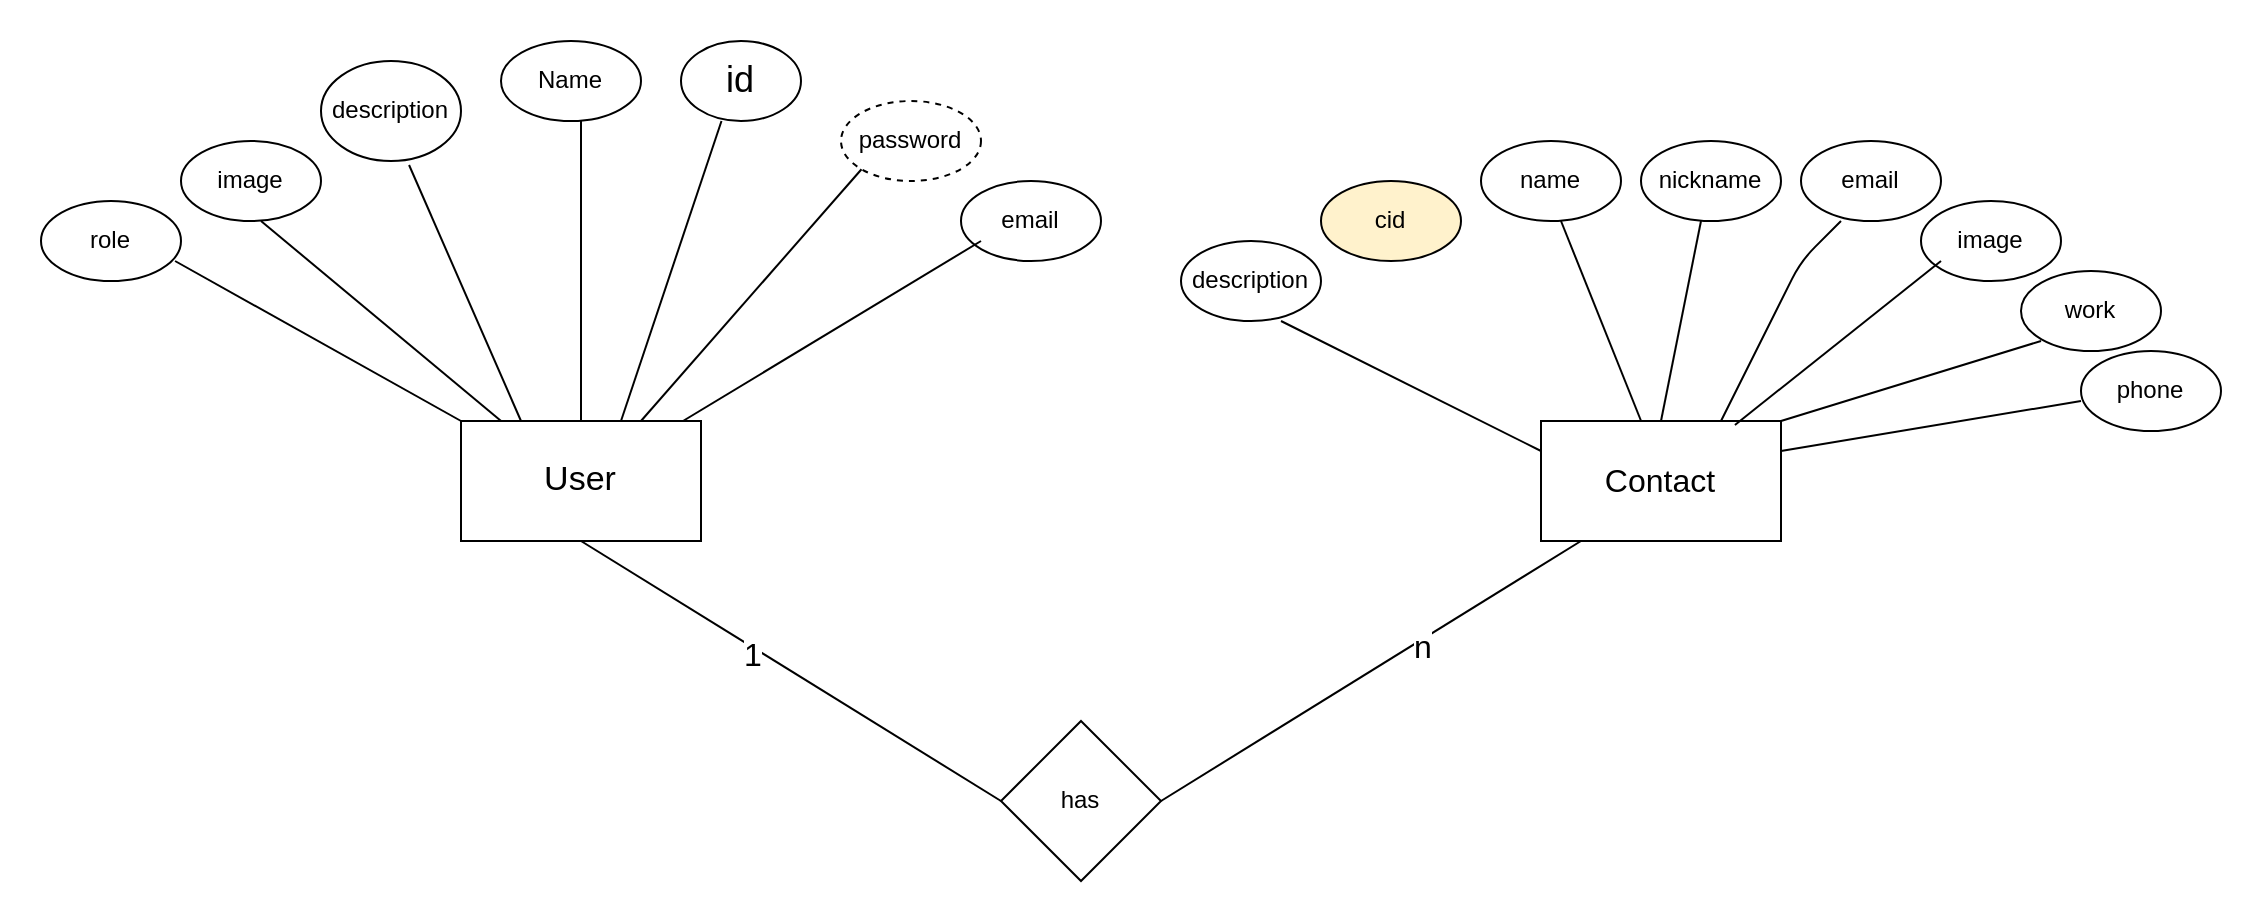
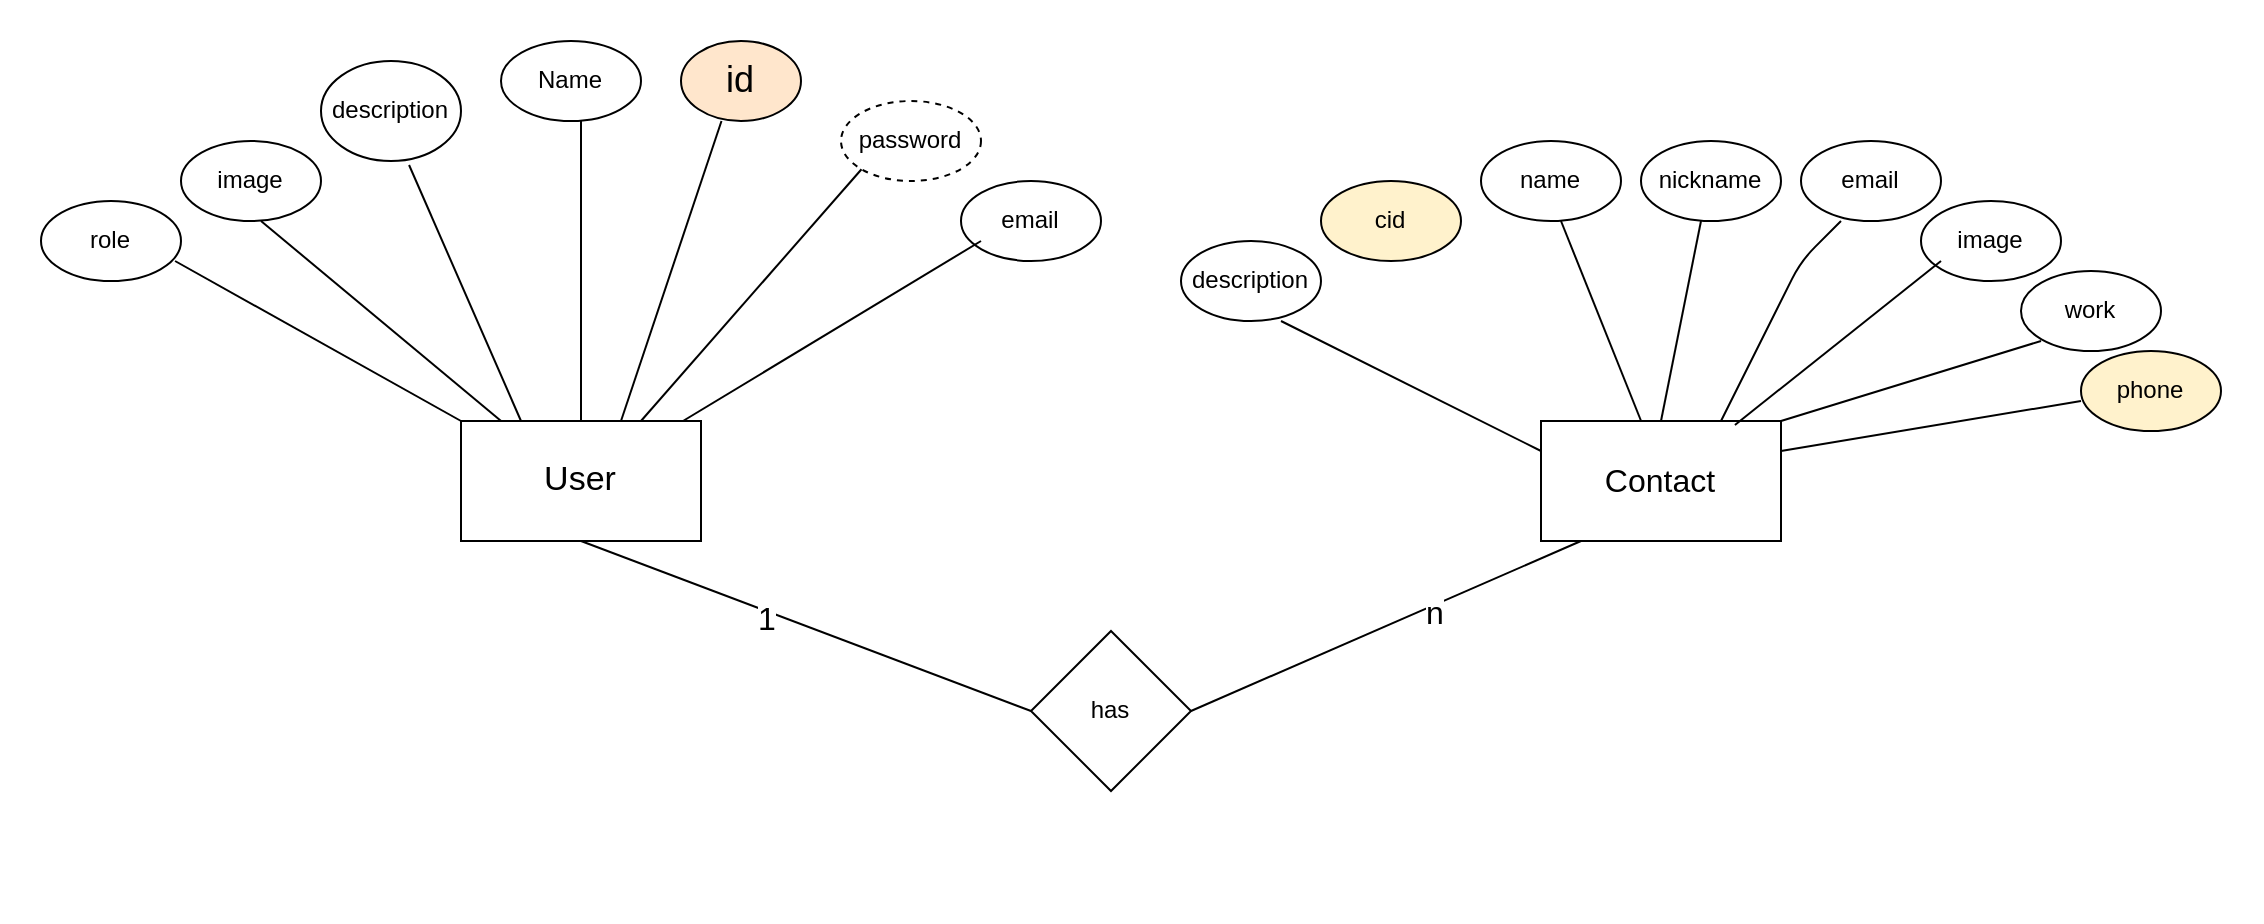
  <mxCell id="0" />
  <mxCell id="1" parent="0" />
  <mxCell id="2" value="&lt;font style=&quot;font-size: 17px&quot;&gt;User&lt;/font&gt;" style="rounded=0;whiteSpace=wrap;html=1;" vertex="1" parent="1"><mxGeometry x="230" y="210" width="120" height="60" as="geometry" /></mxCell>
  <mxCell id="3" value="&lt;font style=&quot;font-size: 16px&quot;&gt;Contact&lt;/font&gt;" style="rounded=0;whiteSpace=wrap;html=1;" vertex="1" parent="1"><mxGeometry x="770" y="210" width="120" height="60" as="geometry" /></mxCell>
- <mxCell id="4" value="&lt;font style=&quot;font-size: 18px&quot;&gt;id&lt;/font&gt;" style="ellipse;whiteSpace=wrap;html=1;" vertex="1" parent="1"><mxGeometry x="340" y="20" width="60" height="40" as="geometry" /></mxCell>
+ <mxCell id="4" value="&lt;font style=&quot;font-size: 18px&quot;&gt;id&lt;/font&gt;" style="ellipse;whiteSpace=wrap;html=1;fillColor=#ffe6cc;" vertex="1" parent="1"><mxGeometry x="340" y="20" width="60" height="40" as="geometry" /></mxCell>
  <mxCell id="5" value="password" style="ellipse;whiteSpace=wrap;html=1;dashed=1;" vertex="1" parent="1"><mxGeometry x="420" y="50" width="70" height="40" as="geometry" /></mxCell>
  <mxCell id="6" value="image" style="ellipse;whiteSpace=wrap;html=1;" vertex="1" parent="1"><mxGeometry x="90" y="70" width="70" height="40" as="geometry" /></mxCell>
  <mxCell id="7" value="Name" style="ellipse;whiteSpace=wrap;html=1;" vertex="1" parent="1"><mxGeometry x="250" y="20" width="70" height="40" as="geometry" /></mxCell>
  <mxCell id="8" value="email" style="ellipse;whiteSpace=wrap;html=1;" vertex="1" parent="1"><mxGeometry x="480" y="90" width="70" height="40" as="geometry" /></mxCell>
  <mxCell id="9" value="description" style="ellipse;whiteSpace=wrap;html=1;" vertex="1" parent="1"><mxGeometry x="160" y="30" width="70" height="50" as="geometry" /></mxCell>
  <mxCell id="10" value="role" style="ellipse;whiteSpace=wrap;html=1;" vertex="1" parent="1"><mxGeometry x="20" y="100" width="70" height="40" as="geometry" /></mxCell>
  <mxCell id="11" value="" style="endArrow=none;html=1;entryX=0.629;entryY=1.04;entryDx=0;entryDy=0;entryPerimeter=0;exitX=0.25;exitY=0;exitDx=0;exitDy=0;exitPerimeter=0;" edge="1" parent="1" source="2" target="9"><mxGeometry width="50" height="50" relative="1" as="geometry"><mxPoint x="260" y="200" as="sourcePoint" /><mxPoint x="340" y="190" as="targetPoint" /></mxGeometry></mxCell>
  <mxCell id="12" value="" style="endArrow=none;html=1;exitX=0.167;exitY=0;exitDx=0;exitDy=0;exitPerimeter=0;" edge="1" parent="1" source="2"><mxGeometry width="50" height="50" relative="1" as="geometry"><mxPoint x="250" y="190" as="sourcePoint" /><mxPoint x="130" y="110" as="targetPoint" /><Array as="points" /></mxGeometry></mxCell>
  <mxCell id="13" value="" style="endArrow=none;html=1;entryX=0.629;entryY=1.04;entryDx=0;entryDy=0;entryPerimeter=0;exitX=0;exitY=0;exitDx=0;exitDy=0;" edge="1" parent="1" source="2"><mxGeometry width="50" height="50" relative="1" as="geometry"><mxPoint x="142.99" y="238" as="sourcePoint" /><mxPoint x="87.02" y="130" as="targetPoint" /></mxGeometry></mxCell>
  <mxCell id="14" value="" style="endArrow=none;html=1;entryX=0;entryY=1;entryDx=0;entryDy=0;" edge="1" parent="1" target="5"><mxGeometry width="50" height="50" relative="1" as="geometry"><mxPoint x="320" y="210" as="sourcePoint" /><mxPoint x="370" y="160" as="targetPoint" /></mxGeometry></mxCell>
  <mxCell id="15" value="" style="endArrow=none;html=1;entryX=0;entryY=1;entryDx=0;entryDy=0;" edge="1" parent="1"><mxGeometry width="50" height="50" relative="1" as="geometry"><mxPoint x="310" y="210" as="sourcePoint" /><mxPoint x="360.251" y="60.002" as="targetPoint" /></mxGeometry></mxCell>
  <mxCell id="16" value="" style="endArrow=none;html=1;exitX=0.5;exitY=0;exitDx=0;exitDy=0;" edge="1" parent="1" source="2"><mxGeometry width="50" height="50" relative="1" as="geometry"><mxPoint x="240" y="110" as="sourcePoint" /><mxPoint x="290" y="60" as="targetPoint" /></mxGeometry></mxCell>
  <mxCell id="17" value="" style="endArrow=none;html=1;exitX=0.925;exitY=0;exitDx=0;exitDy=0;exitPerimeter=0;" edge="1" parent="1" source="2"><mxGeometry width="50" height="50" relative="1" as="geometry"><mxPoint x="440" y="170" as="sourcePoint" /><mxPoint x="490" y="120" as="targetPoint" /></mxGeometry></mxCell>
  <mxCell id="18" value="cid" style="ellipse;whiteSpace=wrap;html=1;fillColor=#fff2cc;" vertex="1" parent="1"><mxGeometry x="660" y="90" width="70" height="40" as="geometry" /></mxCell>
  <mxCell id="19" value="image" style="ellipse;whiteSpace=wrap;html=1;" vertex="1" parent="1"><mxGeometry x="960" y="100" width="70" height="40" as="geometry" /></mxCell>
  <mxCell id="20" value="nickname" style="ellipse;whiteSpace=wrap;html=1;" vertex="1" parent="1"><mxGeometry x="820" y="70" width="70" height="40" as="geometry" /></mxCell>
  <mxCell id="21" value="name" style="ellipse;whiteSpace=wrap;html=1;" vertex="1" parent="1"><mxGeometry x="740" y="70" width="70" height="40" as="geometry" /></mxCell>
  <mxCell id="22" value="description" style="ellipse;whiteSpace=wrap;html=1;" vertex="1" parent="1"><mxGeometry x="590" y="120" width="70" height="40" as="geometry" /></mxCell>
  <mxCell id="23" value="work" style="ellipse;whiteSpace=wrap;html=1;" vertex="1" parent="1"><mxGeometry x="1010" y="135" width="70" height="40" as="geometry" /></mxCell>
  <mxCell id="24" value="email" style="ellipse;whiteSpace=wrap;html=1;" vertex="1" parent="1"><mxGeometry x="900" y="70" width="70" height="40" as="geometry" /></mxCell>
  <mxCell id="25" value="" style="endArrow=none;html=1;exitX=0.808;exitY=0.033;exitDx=0;exitDy=0;exitPerimeter=0;entryX=1;entryY=1;entryDx=0;entryDy=0;" edge="1" parent="1" source="3"><mxGeometry width="50" height="50" relative="1" as="geometry"><mxPoint x="1050.25" y="215.86" as="sourcePoint" /><mxPoint x="969.999" y="130.002" as="targetPoint" /></mxGeometry></mxCell>
  <mxCell id="26" value="" style="endArrow=none;html=1;exitX=0.75;exitY=0;exitDx=0;exitDy=0;" edge="1" parent="1" source="3"><mxGeometry width="50" height="50" relative="1" as="geometry"><mxPoint x="990.25" y="185.86" as="sourcePoint" /><mxPoint x="920" y="110" as="targetPoint" /><Array as="points"><mxPoint x="900" y="130" /></Array></mxGeometry></mxCell>
  <mxCell id="27" value="" style="endArrow=none;html=1;exitX=0.5;exitY=0;exitDx=0;exitDy=0;entryX=1;entryY=1;entryDx=0;entryDy=0;" edge="1" parent="1" source="3"><mxGeometry width="50" height="50" relative="1" as="geometry"><mxPoint x="930.25" y="195.86" as="sourcePoint" /><mxPoint x="849.999" y="110.002" as="targetPoint" /></mxGeometry></mxCell>
  <mxCell id="28" value="" style="endArrow=none;html=1;exitX=0.417;exitY=0;exitDx=0;exitDy=0;exitPerimeter=0;entryX=1;entryY=1;entryDx=0;entryDy=0;" edge="1" parent="1" source="3"><mxGeometry width="50" height="50" relative="1" as="geometry"><mxPoint x="860.25" y="195.86" as="sourcePoint" /><mxPoint x="779.999" y="110.002" as="targetPoint" /></mxGeometry></mxCell>
  <mxCell id="29" value="" style="endArrow=none;html=1;exitX=0;exitY=0.25;exitDx=0;exitDy=0;" edge="1" parent="1" source="3"><mxGeometry width="50" height="50" relative="1" as="geometry"><mxPoint x="590" y="210" as="sourcePoint" /><mxPoint x="640" y="160" as="targetPoint" /></mxGeometry></mxCell>
  <mxCell id="30" value="" style="endArrow=none;html=1;exitX=1;exitY=0;exitDx=0;exitDy=0;" edge="1" parent="1" source="3"><mxGeometry width="50" height="50" relative="1" as="geometry"><mxPoint x="960" y="220" as="sourcePoint" /><mxPoint x="1020" y="170" as="targetPoint" /></mxGeometry></mxCell>
- <mxCell id="31" value="phone" style="ellipse;whiteSpace=wrap;html=1;" vertex="1" parent="1"><mxGeometry x="1040" y="175" width="70" height="40" as="geometry" /></mxCell>
+ <mxCell id="31" value="phone" style="ellipse;whiteSpace=wrap;html=1;fillColor=#fff2cc;" vertex="1" parent="1"><mxGeometry x="1040" y="175" width="70" height="40" as="geometry" /></mxCell>
  <mxCell id="32" value="" style="endArrow=none;html=1;exitX=1;exitY=0.25;exitDx=0;exitDy=0;" edge="1" parent="1" source="3"><mxGeometry width="50" height="50" relative="1" as="geometry"><mxPoint x="990" y="250" as="sourcePoint" /><mxPoint x="1040" y="200" as="targetPoint" /></mxGeometry></mxCell>
- <mxCell id="33" value="has" style="rhombus;whiteSpace=wrap;html=1;" vertex="1" parent="1"><mxGeometry x="500" y="360" width="80" height="80" as="geometry" /></mxCell>
+ <mxCell id="33" value="has" style="rhombus;whiteSpace=wrap;html=1;" vertex="1" parent="1"><mxGeometry x="515" y="315" width="80" height="80" as="geometry" /></mxCell>
  <mxCell id="34" value="" style="endArrow=none;html=1;exitX=0;exitY=0.5;exitDx=0;exitDy=0;" edge="1" parent="1" source="33"><mxGeometry width="50" height="50" relative="1" as="geometry"><mxPoint x="240" y="320" as="sourcePoint" /><mxPoint x="290" y="270" as="targetPoint" /></mxGeometry></mxCell>
  <mxCell id="35" value="1" style="edgeLabel;html=1;align=center;verticalAlign=middle;resizable=0;points=[];fontSize=16;" vertex="1" connectable="0" parent="34"><mxGeometry x="0.165" y="3" relative="1" as="geometry"><mxPoint as="offset" /></mxGeometry></mxCell>
  <mxCell id="36" value="" style="endArrow=none;html=1;exitX=1;exitY=0.5;exitDx=0;exitDy=0;" edge="1" parent="1" source="33"><mxGeometry width="50" height="50" relative="1" as="geometry"><mxPoint x="740" y="320" as="sourcePoint" /><mxPoint x="790" y="270" as="targetPoint" /></mxGeometry></mxCell>
  <mxCell id="37" value="n" style="edgeLabel;html=1;align=center;verticalAlign=middle;resizable=0;points=[];fontSize=16;" vertex="1" connectable="0" parent="36"><mxGeometry x="0.23" y="-3" relative="1" as="geometry"><mxPoint as="offset" /></mxGeometry></mxCell>
